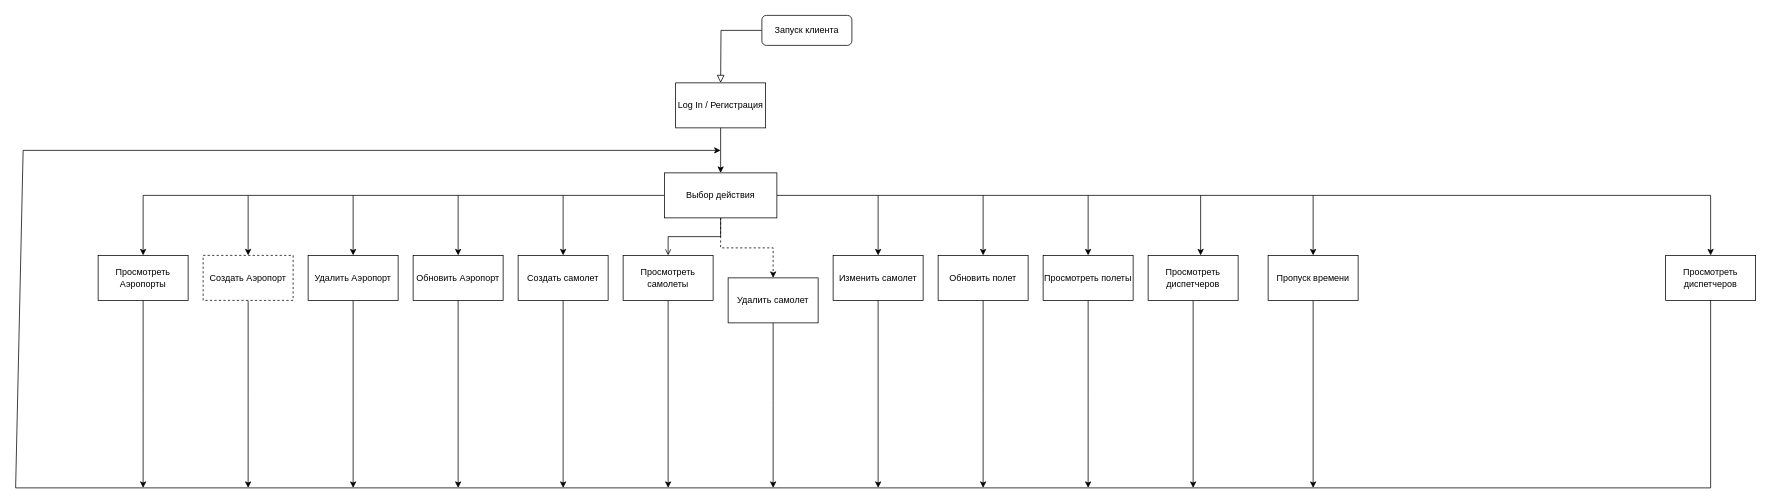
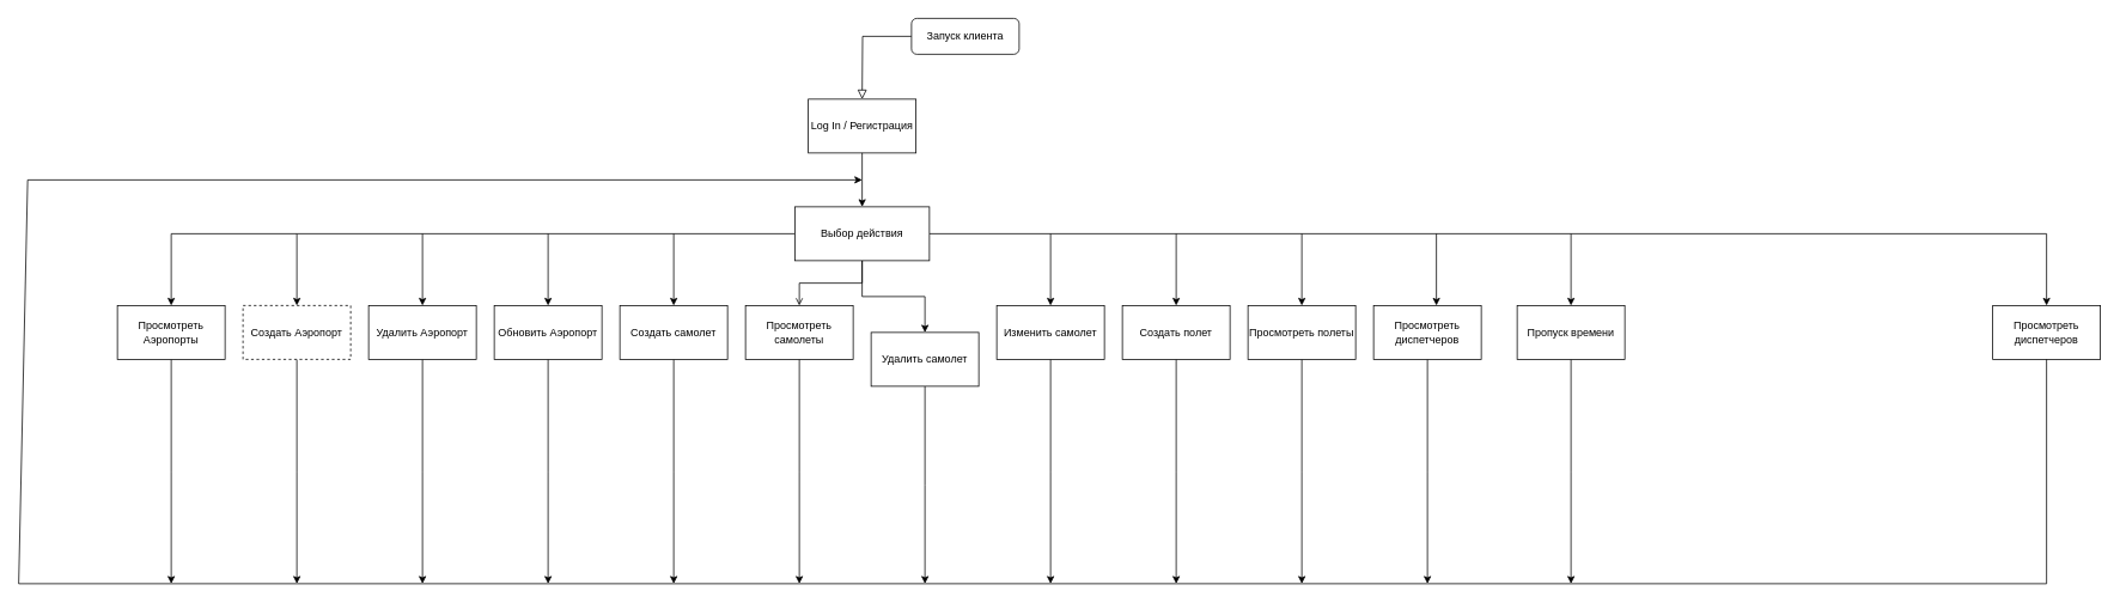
  <mxCell id="0" />
  <mxCell id="1" parent="0" />
  <mxCell id="2" value="" style="rounded=0;html=1;jettySize=auto;orthogonalLoop=1;fontSize=11;endArrow=block;endFill=0;endSize=8;strokeWidth=1;shadow=0;labelBackgroundColor=none;edgeStyle=orthogonalEdgeStyle;" parent="1" source="3" edge="1"><mxGeometry relative="1" as="geometry"><mxPoint x="960" y="110" as="targetPoint" /></mxGeometry></mxCell>
  <mxCell id="3" value="Запуск клиента" style="rounded=1;whiteSpace=wrap;html=1;fontSize=12;glass=0;strokeWidth=1;shadow=0;" parent="1" vertex="1"><mxGeometry x="1015" y="20" width="120" height="40" as="geometry" /></mxCell>
  <mxCell id="4" value="Log In / Регистрация" style="rounded=0;whiteSpace=wrap;html=1;" vertex="1" parent="1"><mxGeometry x="900" y="110" width="120" height="60" as="geometry" /></mxCell>
  <mxCell id="5" value="" style="endArrow=classic;html=1;rounded=0;exitX=0.5;exitY=1;exitDx=0;exitDy=0;" edge="1" parent="1" source="4"><mxGeometry width="50" height="50" relative="1" as="geometry"><mxPoint x="950" y="230" as="sourcePoint" /><mxPoint x="960" y="230" as="targetPoint" /><Array as="points" /></mxGeometry></mxCell>
  <mxCell id="6" style="edgeStyle=orthogonalEdgeStyle;rounded=0;orthogonalLoop=1;jettySize=auto;html=1;entryX=0.5;entryY=0;entryDx=0;entryDy=0;" edge="1" parent="1" source="10" target="41"><mxGeometry relative="1" as="geometry"><mxPoint x="2220" y="270" as="targetPoint" /><Array as="points"><mxPoint x="2280" y="260" /></Array></mxGeometry></mxCell>
  <mxCell id="7" style="edgeStyle=orthogonalEdgeStyle;rounded=0;orthogonalLoop=1;jettySize=auto;html=1;" edge="1" parent="1" source="10" target="12"><mxGeometry relative="1" as="geometry"><mxPoint x="330" y="370" as="targetPoint" /></mxGeometry></mxCell>
  <mxCell id="8" style="edgeStyle=orthogonalEdgeStyle;rounded=0;orthogonalLoop=1;jettySize=auto;html=1;entryX=0.5;entryY=0;entryDx=0;entryDy=0;endArrow=open;" edge="1" parent="1" source="10" target="37"><mxGeometry relative="1" as="geometry" /></mxCell>
- <mxCell id="9" style="edgeStyle=orthogonalEdgeStyle;rounded=0;orthogonalLoop=1;jettySize=auto;html=1;entryX=0.5;entryY=0;entryDx=0;entryDy=0;dashed=1;" edge="1" parent="1" source="10" target="26"><mxGeometry relative="1" as="geometry" /></mxCell>
+ <mxCell id="9" style="edgeStyle=orthogonalEdgeStyle;rounded=0;orthogonalLoop=1;jettySize=auto;html=1;entryX=0.5;entryY=0;entryDx=0;entryDy=0;" edge="1" parent="1" source="10" target="26"><mxGeometry relative="1" as="geometry" /></mxCell>
  <mxCell id="10" value="Выбор действия" style="rounded=0;whiteSpace=wrap;html=1;" vertex="1" parent="1"><mxGeometry x="885" y="230" width="150" height="60" as="geometry" /></mxCell>
  <mxCell id="11" style="edgeStyle=orthogonalEdgeStyle;rounded=0;orthogonalLoop=1;jettySize=auto;html=1;exitX=0.5;exitY=1;exitDx=0;exitDy=0;" edge="1" parent="1" source="12"><mxGeometry relative="1" as="geometry"><mxPoint x="330" y="650" as="targetPoint" /></mxGeometry></mxCell>
  <mxCell id="12" value="Создать Аэропорт" style="rounded=0;whiteSpace=wrap;html=1;dashed=1;" vertex="1" parent="1"><mxGeometry x="270" y="340" width="120" height="60" as="geometry" /></mxCell>
  <mxCell id="13" value="" style="endArrow=classic;html=1;rounded=0;" edge="1" parent="1"><mxGeometry width="50" height="50" relative="1" as="geometry"><mxPoint x="470" y="260" as="sourcePoint" /><mxPoint x="470" y="340" as="targetPoint" /></mxGeometry></mxCell>
  <mxCell id="14" style="edgeStyle=orthogonalEdgeStyle;rounded=0;orthogonalLoop=1;jettySize=auto;html=1;" edge="1" parent="1" source="15"><mxGeometry relative="1" as="geometry"><mxPoint x="470" y="650" as="targetPoint" /></mxGeometry></mxCell>
  <mxCell id="15" value="Удалить Аэропорт" style="rounded=0;whiteSpace=wrap;html=1;" vertex="1" parent="1"><mxGeometry x="410" y="340" width="120" height="60" as="geometry" /></mxCell>
  <mxCell id="16" value="" style="endArrow=classic;html=1;rounded=0;" edge="1" parent="1"><mxGeometry width="50" height="50" relative="1" as="geometry"><mxPoint x="610" y="260" as="sourcePoint" /><mxPoint x="610" y="340" as="targetPoint" /></mxGeometry></mxCell>
  <mxCell id="17" style="edgeStyle=orthogonalEdgeStyle;rounded=0;orthogonalLoop=1;jettySize=auto;html=1;" edge="1" parent="1" source="18"><mxGeometry relative="1" as="geometry"><mxPoint x="610" y="650" as="targetPoint" /></mxGeometry></mxCell>
  <mxCell id="18" value="Обновить Аэропорт" style="rounded=0;whiteSpace=wrap;html=1;" vertex="1" parent="1"><mxGeometry x="550" y="340" width="120" height="60" as="geometry" /></mxCell>
  <mxCell id="19" value="" style="endArrow=classic;html=1;rounded=0;" edge="1" parent="1"><mxGeometry width="50" height="50" relative="1" as="geometry"><mxPoint x="750" y="260" as="sourcePoint" /><mxPoint x="750" y="340" as="targetPoint" /></mxGeometry></mxCell>
  <mxCell id="20" style="edgeStyle=orthogonalEdgeStyle;rounded=0;orthogonalLoop=1;jettySize=auto;html=1;" edge="1" parent="1" source="21"><mxGeometry relative="1" as="geometry"><mxPoint x="750" y="650" as="targetPoint" /></mxGeometry></mxCell>
  <mxCell id="21" value="Создать самолет" style="rounded=0;whiteSpace=wrap;html=1;" vertex="1" parent="1"><mxGeometry x="690" y="340" width="120" height="60" as="geometry" /></mxCell>
  <mxCell id="22" value="" style="endArrow=classic;html=1;rounded=0;" edge="1" parent="1"><mxGeometry width="50" height="50" relative="1" as="geometry"><mxPoint x="330" y="260" as="sourcePoint" /><mxPoint x="190" y="340" as="targetPoint" /><Array as="points"><mxPoint x="190" y="260" /></Array></mxGeometry></mxCell>
  <mxCell id="23" style="edgeStyle=orthogonalEdgeStyle;rounded=0;orthogonalLoop=1;jettySize=auto;html=1;" edge="1" parent="1" source="24"><mxGeometry relative="1" as="geometry"><mxPoint x="190" y="650" as="targetPoint" /></mxGeometry></mxCell>
  <mxCell id="24" value="Просмотреть Аэропорты" style="rounded=0;whiteSpace=wrap;html=1;" vertex="1" parent="1"><mxGeometry x="130" y="340" width="120" height="60" as="geometry" /></mxCell>
  <mxCell id="25" style="edgeStyle=orthogonalEdgeStyle;rounded=0;orthogonalLoop=1;jettySize=auto;html=1;" edge="1" parent="1" source="26"><mxGeometry relative="1" as="geometry"><mxPoint x="1030" y="650" as="targetPoint" /></mxGeometry></mxCell>
  <mxCell id="26" value="Удалить самолет" style="rounded=0;whiteSpace=wrap;html=1;" vertex="1" parent="1"><mxGeometry x="970" y="370" width="120" height="60" as="geometry" /></mxCell>
  <mxCell id="27" value="" style="endArrow=classic;html=1;rounded=0;" edge="1" parent="1"><mxGeometry width="50" height="50" relative="1" as="geometry"><mxPoint x="1170" y="260" as="sourcePoint" /><mxPoint x="1170" y="340" as="targetPoint" /></mxGeometry></mxCell>
  <mxCell id="28" style="edgeStyle=orthogonalEdgeStyle;rounded=0;orthogonalLoop=1;jettySize=auto;html=1;" edge="1" parent="1" source="29"><mxGeometry relative="1" as="geometry"><mxPoint x="1170" y="650" as="targetPoint" /></mxGeometry></mxCell>
  <mxCell id="29" value="Изменить самолет" style="rounded=0;whiteSpace=wrap;html=1;" vertex="1" parent="1"><mxGeometry x="1110" y="340" width="120" height="60" as="geometry" /></mxCell>
  <mxCell id="30" value="" style="endArrow=classic;html=1;rounded=0;" edge="1" parent="1"><mxGeometry width="50" height="50" relative="1" as="geometry"><mxPoint x="1310" y="260" as="sourcePoint" /><mxPoint x="1310" y="340" as="targetPoint" /></mxGeometry></mxCell>
  <mxCell id="31" style="edgeStyle=orthogonalEdgeStyle;rounded=0;orthogonalLoop=1;jettySize=auto;html=1;" edge="1" parent="1" source="32"><mxGeometry relative="1" as="geometry"><mxPoint x="1310" y="650" as="targetPoint" /></mxGeometry></mxCell>
- <mxCell id="32" value="Обновить полет" style="rounded=0;whiteSpace=wrap;html=1;" vertex="1" parent="1"><mxGeometry x="1250" y="340" width="120" height="60" as="geometry" /></mxCell>
+ <mxCell id="32" value="Создать полет" style="rounded=0;whiteSpace=wrap;html=1;" vertex="1" parent="1"><mxGeometry x="1250" y="340" width="120" height="60" as="geometry" /></mxCell>
  <mxCell id="33" value="" style="endArrow=classic;html=1;rounded=0;" edge="1" parent="1"><mxGeometry width="50" height="50" relative="1" as="geometry"><mxPoint x="1450" y="260" as="sourcePoint" /><mxPoint x="1450" y="340" as="targetPoint" /></mxGeometry></mxCell>
  <mxCell id="34" style="edgeStyle=orthogonalEdgeStyle;rounded=0;orthogonalLoop=1;jettySize=auto;html=1;" edge="1" parent="1" source="35"><mxGeometry relative="1" as="geometry"><mxPoint x="1450" y="650" as="targetPoint" /></mxGeometry></mxCell>
  <mxCell id="35" value="Просмотреть полеты" style="rounded=0;whiteSpace=wrap;html=1;" vertex="1" parent="1"><mxGeometry x="1390" y="340" width="120" height="60" as="geometry" /></mxCell>
  <mxCell id="36" style="edgeStyle=orthogonalEdgeStyle;rounded=0;orthogonalLoop=1;jettySize=auto;html=1;" edge="1" parent="1" source="37"><mxGeometry relative="1" as="geometry"><mxPoint x="890" y="650" as="targetPoint" /></mxGeometry></mxCell>
  <mxCell id="37" value="Просмотреть самолеты" style="rounded=0;whiteSpace=wrap;html=1;" vertex="1" parent="1"><mxGeometry x="830" y="340" width="120" height="60" as="geometry" /></mxCell>
  <mxCell id="38" value="" style="endArrow=classic;html=1;rounded=0;" edge="1" parent="1"><mxGeometry width="50" height="50" relative="1" as="geometry"><mxPoint x="1600" y="260" as="sourcePoint" /><mxPoint x="1600" y="340" as="targetPoint" /></mxGeometry></mxCell>
  <mxCell id="39" style="edgeStyle=orthogonalEdgeStyle;rounded=0;orthogonalLoop=1;jettySize=auto;html=1;" edge="1" parent="1" source="40"><mxGeometry relative="1" as="geometry"><mxPoint x="1590" y="650" as="targetPoint" /></mxGeometry></mxCell>
  <mxCell id="40" value="Просмотреть диспетчеров" style="rounded=0;whiteSpace=wrap;html=1;" vertex="1" parent="1"><mxGeometry x="1530" y="340" width="120" height="60" as="geometry" /></mxCell>
  <mxCell id="41" value="Просмотреть диспетчеров" style="rounded=0;whiteSpace=wrap;html=1;" vertex="1" parent="1"><mxGeometry x="2220" y="340" width="120" height="60" as="geometry" /></mxCell>
  <mxCell id="42" value="" style="endArrow=classic;html=1;rounded=0;" edge="1" parent="1"><mxGeometry width="50" height="50" relative="1" as="geometry"><mxPoint x="1750" y="260" as="sourcePoint" /><mxPoint x="1750" y="340" as="targetPoint" /></mxGeometry></mxCell>
  <mxCell id="43" style="edgeStyle=orthogonalEdgeStyle;rounded=0;orthogonalLoop=1;jettySize=auto;html=1;" edge="1" parent="1" source="44"><mxGeometry relative="1" as="geometry"><mxPoint x="1750" y="650" as="targetPoint" /></mxGeometry></mxCell>
  <mxCell id="44" value="Пропуск времени" style="rounded=0;whiteSpace=wrap;html=1;" vertex="1" parent="1"><mxGeometry x="1690" y="340" width="120" height="60" as="geometry" /></mxCell>
  <mxCell id="45" value="" style="endArrow=classic;html=1;rounded=0;exitX=0.5;exitY=1;exitDx=0;exitDy=0;" edge="1" parent="1" source="41"><mxGeometry width="50" height="50" relative="1" as="geometry"><mxPoint x="2280" y="650" as="sourcePoint" /><mxPoint x="960" y="200" as="targetPoint" /><Array as="points"><mxPoint x="2280" y="650" /><mxPoint x="20" y="650" /><mxPoint x="30" y="200" /></Array></mxGeometry></mxCell>
